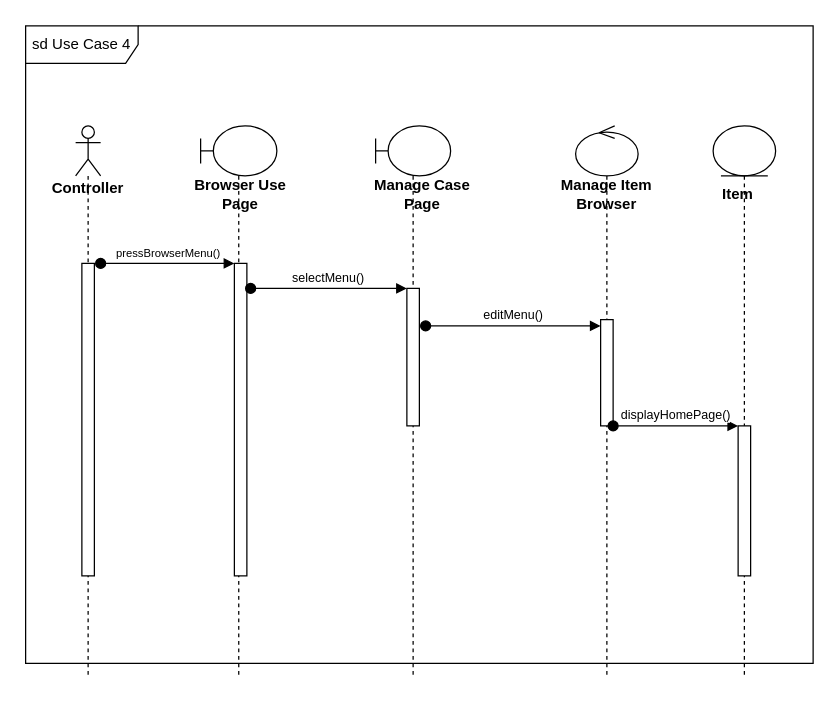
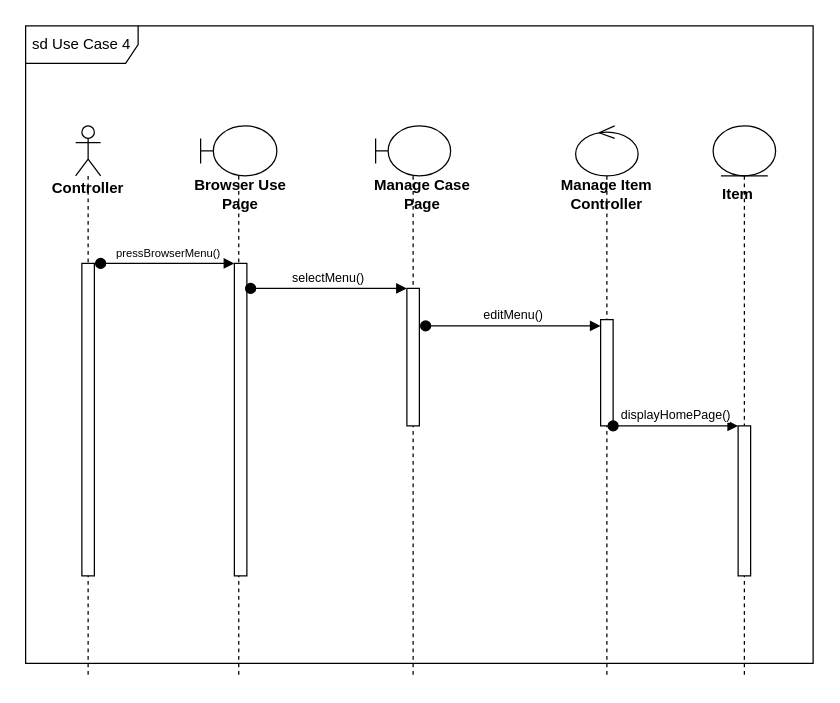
  <mxCell id="0" />
  <mxCell id="1" parent="0" />
  <mxCell id="2" value="sd Use Case 4" style="shape=umlFrame;whiteSpace=wrap;html=1;width=90;height=30;" vertex="1" parent="1"><mxGeometry x="20" y="20" width="630" height="510" as="geometry" /></mxCell>
  <mxCell id="3" value="&lt;b&gt;Controller&lt;/b&gt;" style="shape=umlLifeline;participant=umlActor;perimeter=lifelinePerimeter;whiteSpace=wrap;html=1;container=1;collapsible=0;recursiveResize=0;verticalAlign=top;spacingTop=36;outlineConnect=0;" vertex="1" parent="1"><mxGeometry x="60" y="100" width="20" height="440" as="geometry" /></mxCell>
  <mxCell id="4" value="" style="html=1;points=[];perimeter=orthogonalPerimeter;" vertex="1" parent="3"><mxGeometry x="5" y="110" width="10" height="250" as="geometry" /></mxCell>
  <mxCell id="5" value="" style="shape=umlLifeline;participant=umlBoundary;perimeter=lifelinePerimeter;whiteSpace=wrap;html=1;container=1;collapsible=0;recursiveResize=0;verticalAlign=top;spacingTop=36;outlineConnect=0;" vertex="1" parent="1"><mxGeometry x="160" y="100" width="61" height="440" as="geometry" /></mxCell>
  <mxCell id="6" value="&lt;b&gt;Browser Use Page&lt;/b&gt;" style="text;html=1;strokeColor=none;fillColor=none;align=center;verticalAlign=middle;whiteSpace=wrap;rounded=0;" vertex="1" parent="5"><mxGeometry x="-11" y="40" width="86" height="30" as="geometry" /></mxCell>
  <mxCell id="7" value="" style="html=1;points=[];perimeter=orthogonalPerimeter;" vertex="1" parent="5"><mxGeometry x="27" y="110" width="10" height="250" as="geometry" /></mxCell>
  <mxCell id="8" value="" style="shape=umlLifeline;participant=umlBoundary;perimeter=lifelinePerimeter;whiteSpace=wrap;html=1;container=1;collapsible=0;recursiveResize=0;verticalAlign=top;spacingTop=36;outlineConnect=0;" vertex="1" parent="1"><mxGeometry x="300" y="100" width="60" height="440" as="geometry" /></mxCell>
  <mxCell id="9" value="&lt;b&gt;Manage Case Page&lt;/b&gt;" style="text;html=1;strokeColor=none;fillColor=none;align=center;verticalAlign=middle;whiteSpace=wrap;rounded=0;" vertex="1" parent="8"><mxGeometry x="-10" y="40" width="95" height="30" as="geometry" /></mxCell>
  <mxCell id="10" value="" style="html=1;points=[];perimeter=orthogonalPerimeter;" vertex="1" parent="8"><mxGeometry x="25" y="130" width="10" height="110" as="geometry" /></mxCell>
  <mxCell id="11" value="" style="shape=umlLifeline;participant=umlControl;perimeter=lifelinePerimeter;whiteSpace=wrap;html=1;container=1;collapsible=0;recursiveResize=0;verticalAlign=top;spacingTop=36;outlineConnect=0;" vertex="1" parent="1"><mxGeometry x="460" y="100" width="50" height="440" as="geometry" /></mxCell>
  <mxCell id="12" value="" style="html=1;points=[];perimeter=orthogonalPerimeter;" vertex="1" parent="11"><mxGeometry x="20" y="155" width="10" height="85" as="geometry" /></mxCell>
- <mxCell id="13" value="&lt;b&gt;Manage Item Browser&lt;/b&gt;" style="text;html=1;strokeColor=none;fillColor=none;align=center;verticalAlign=middle;whiteSpace=wrap;rounded=0;" vertex="1" parent="1"><mxGeometry x="425" y="140" width="120" height="30" as="geometry" /></mxCell>
+ <mxCell id="13" value="&lt;b&gt;Manage Item Controller&lt;/b&gt;" style="text;html=1;strokeColor=none;fillColor=none;align=center;verticalAlign=middle;whiteSpace=wrap;rounded=0;" vertex="1" parent="1"><mxGeometry x="425" y="140" width="120" height="30" as="geometry" /></mxCell>
  <mxCell id="14" value="&lt;font style=&quot;font-size: 9px;&quot;&gt;pressBrowserMenu()&lt;/font&gt;" style="html=1;verticalAlign=bottom;startArrow=oval;endArrow=block;startSize=8;exitX=1.5;exitY=0;exitDx=0;exitDy=0;exitPerimeter=0;" edge="1" parent="1" source="4" target="7"><mxGeometry x="0.01" relative="1" as="geometry"><mxPoint x="80" y="200" as="sourcePoint" /><mxPoint as="offset" /></mxGeometry></mxCell>
  <mxCell id="15" value="&lt;font size=&quot;1&quot;&gt;selectMenu()&lt;/font&gt;" style="html=1;verticalAlign=bottom;startArrow=oval;endArrow=block;startSize=8;" edge="1" parent="1" target="10"><mxGeometry x="-0.004" relative="1" as="geometry"><mxPoint x="200" y="230" as="sourcePoint" /><mxPoint as="offset" /><Array as="points"><mxPoint x="280" y="230" /></Array></mxGeometry></mxCell>
  <mxCell id="16" value="&lt;div style=&quot;text-align: start;&quot;&gt;&lt;span style=&quot;background-color: initial; font-size: 0px;&quot;&gt;&lt;font face=&quot;monospace&quot; color=&quot;rgba(0, 0, 0, 0)&quot;&gt;us&lt;/font&gt;&lt;/span&gt;&lt;/div&gt;" style="shape=umlLifeline;participant=umlEntity;perimeter=lifelinePerimeter;whiteSpace=wrap;html=1;container=1;collapsible=0;recursiveResize=0;verticalAlign=top;spacingTop=36;outlineConnect=0;" vertex="1" parent="1"><mxGeometry x="570" y="100" width="50" height="440" as="geometry" /></mxCell>
  <mxCell id="17" value="&lt;b&gt;&lt;font style=&quot;font-size: 12px;&quot;&gt;Item&lt;/font&gt;&lt;/b&gt;" style="text;html=1;strokeColor=none;fillColor=none;align=center;verticalAlign=middle;whiteSpace=wrap;rounded=0;" vertex="1" parent="16"><mxGeometry x="-10" y="40" width="60" height="30" as="geometry" /></mxCell>
  <mxCell id="18" value="" style="html=1;points=[];perimeter=orthogonalPerimeter;fontSize=12;" vertex="1" parent="16"><mxGeometry x="20" y="240" width="10" height="120" as="geometry" /></mxCell>
  <mxCell id="19" value="&lt;font size=&quot;1&quot;&gt;editMenu()&lt;/font&gt;" style="html=1;verticalAlign=bottom;startArrow=oval;endArrow=block;startSize=8;" edge="1" parent="1"><mxGeometry x="-0.007" relative="1" as="geometry"><mxPoint x="340" y="260" as="sourcePoint" /><mxPoint as="offset" /><mxPoint x="480" y="260" as="targetPoint" /><Array as="points"><mxPoint x="423" y="260" /></Array></mxGeometry></mxCell>
  <mxCell id="20" value="&lt;font size=&quot;1&quot;&gt;displayHomePage()&lt;/font&gt;" style="html=1;verticalAlign=bottom;startArrow=oval;endArrow=block;startSize=8;" edge="1" parent="1"><mxGeometry x="-0.004" relative="1" as="geometry"><mxPoint x="490" y="340" as="sourcePoint" /><mxPoint as="offset" /><mxPoint x="590" y="340" as="targetPoint" /><Array as="points"><mxPoint x="533" y="340" /></Array></mxGeometry></mxCell>
